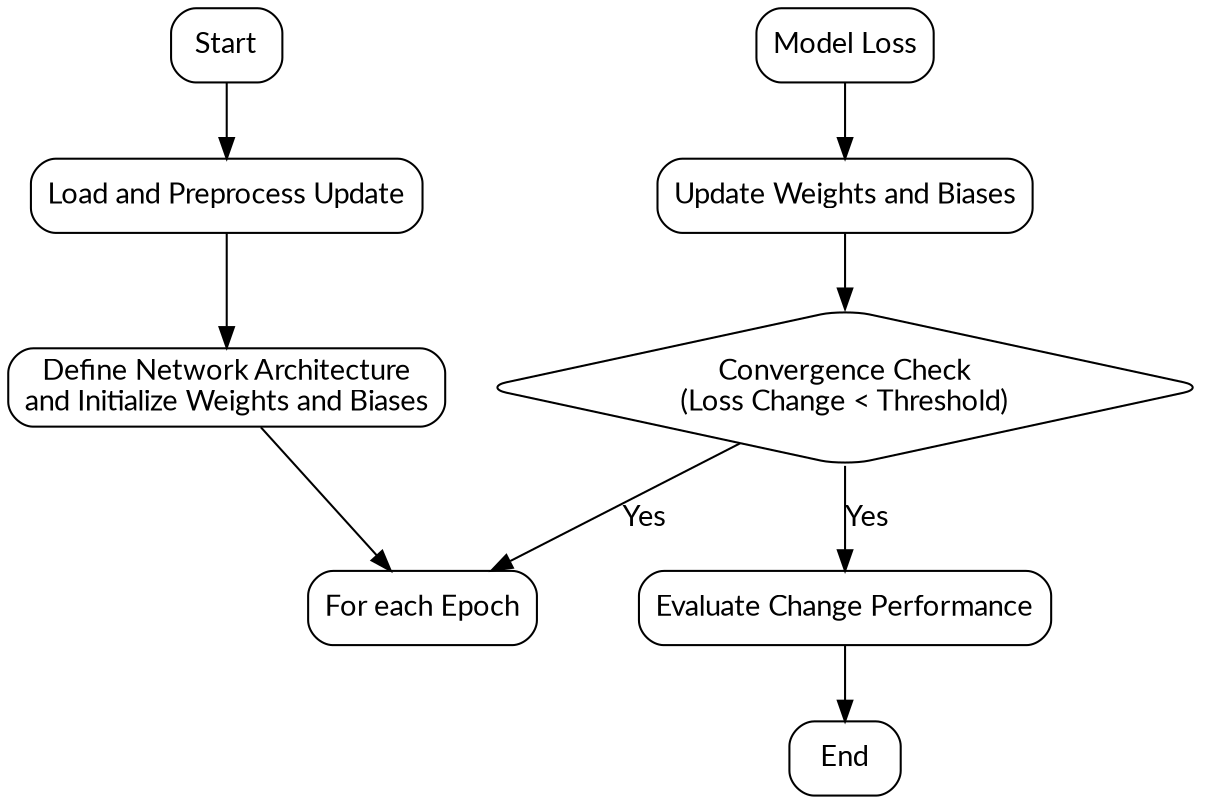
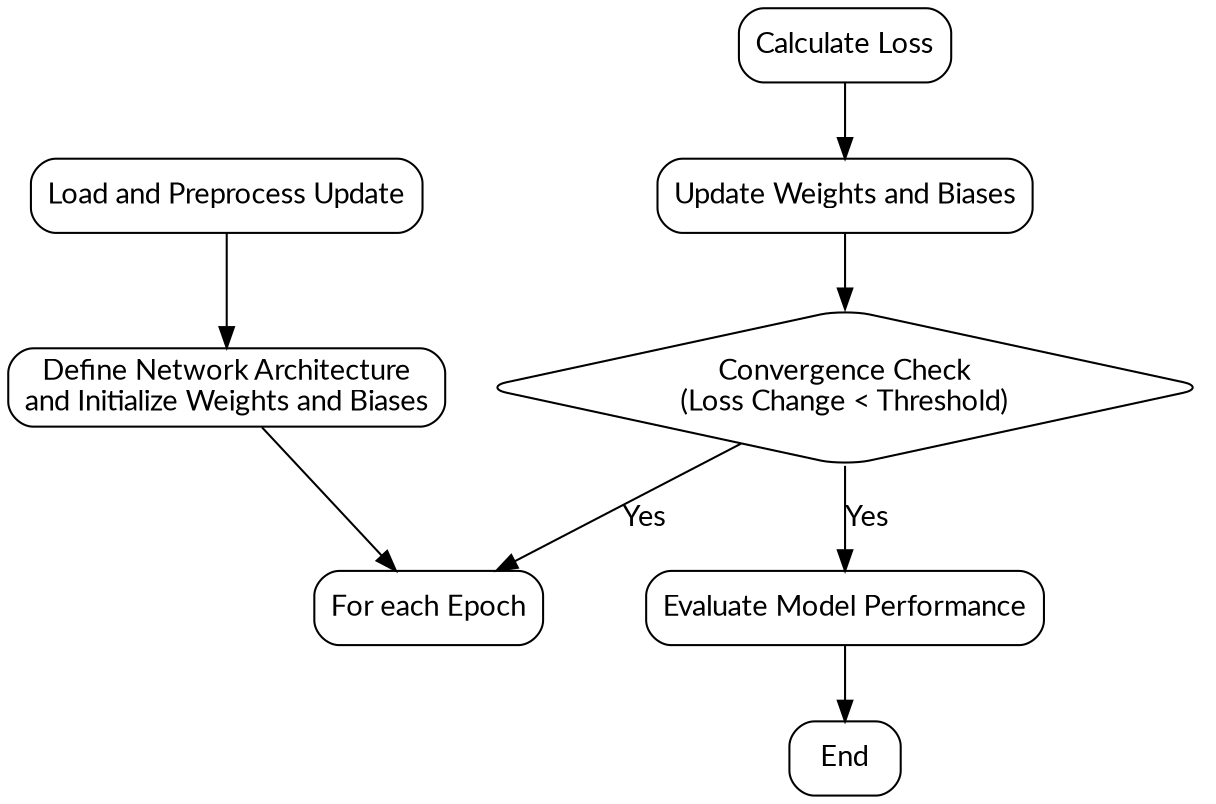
  digraph {
    fontname=Lato
    rankdir=TB
    node [color=black fillcolor=white fontname=Lato shape=rect style="rounded,filled"]
    edge [fontname=Lato]
-   n1 [label=Start]
    n2 [label="Load and Preprocess Update"]
    n3 [label="Define Network Architecture\nand Initialize Weights and Biases"]
    n4 [label="For each Epoch"]
-   n5 [label="Model Loss"]
+   n5 [label="Calculate Loss"]
    n6 [label="Update Weights and Biases"]
    n7 [label="Convergence Check\n(Loss Change < Threshold)" shape=diamond]
-   n8 [label="Evaluate Change Performance"]
+   n8 [label="Evaluate Model Performance"]
    n9 [label=End]
-   n1 -> n2
    n2 -> n3
    n3 -> n4
    n5 -> n6
    n6 -> n7
    n7 -> n4 [label=Yes]
    n7 -> n8 [label=Yes]
    n8 -> n9
  }
